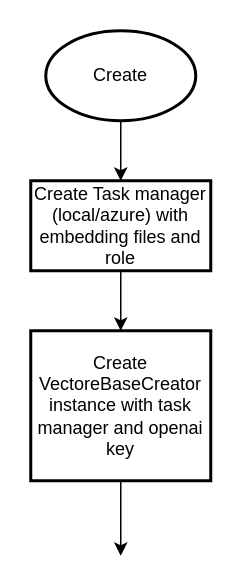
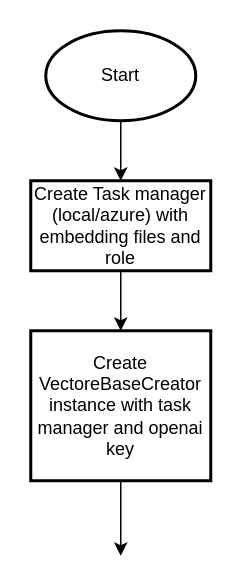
  <mxCell id="0" />
  <mxCell id="1" parent="0" />
- <mxCell id="2" value="Create" style="strokeWidth=2;html=1;shape=mxgraph.flowchart.start_1;whiteSpace=wrap;" vertex="1" parent="1"><mxGeometry x="30" y="20" width="100" height="60" as="geometry" /></mxCell>
+ <mxCell id="2" value="Start" style="strokeWidth=2;html=1;shape=mxgraph.flowchart.start_1;whiteSpace=wrap;" vertex="1" parent="1"><mxGeometry x="30" y="20" width="100" height="60" as="geometry" /></mxCell>
  <mxCell id="3" value="" style="edgeStyle=orthogonalEdgeStyle;rounded=0;orthogonalLoop=1;jettySize=auto;html=1;" edge="1" parent="1" source="4" target="7"><mxGeometry relative="1" as="geometry" /></mxCell>
  <mxCell id="4" value="Create Task manager (local/azure) with embedding files and role" style="whiteSpace=wrap;html=1;strokeWidth=2;" vertex="1" parent="1"><mxGeometry x="20" y="120" width="120" height="60" as="geometry" /></mxCell>
  <mxCell id="5" value="" style="endArrow=classic;html=1;rounded=0;exitX=0.5;exitY=1;exitDx=0;exitDy=0;exitPerimeter=0;" edge="1" parent="1" source="2" target="4"><mxGeometry width="50" height="50" relative="1" as="geometry"><mxPoint x="80" y="150" as="sourcePoint" /><mxPoint x="80" y="120" as="targetPoint" /></mxGeometry></mxCell>
  <mxCell id="6" value="" style="edgeStyle=orthogonalEdgeStyle;rounded=0;orthogonalLoop=1;jettySize=auto;html=1;" edge="1" parent="1" source="7"><mxGeometry relative="1" as="geometry"><mxPoint x="80" y="370" as="targetPoint" /></mxGeometry></mxCell>
  <mxCell id="7" value="Create VectoreBaseCreator instance with task manager and openai key" style="whiteSpace=wrap;html=1;strokeWidth=2;" vertex="1" parent="1"><mxGeometry x="20" y="220" width="120" height="100" as="geometry" /></mxCell>
  <mxCell id="8" style="edgeStyle=orthogonalEdgeStyle;rounded=0;orthogonalLoop=1;jettySize=auto;html=1;exitX=0.5;exitY=1;exitDx=0;exitDy=0;" edge="1" parent="1" source="7" target="7"><mxGeometry relative="1" as="geometry" /></mxCell>
